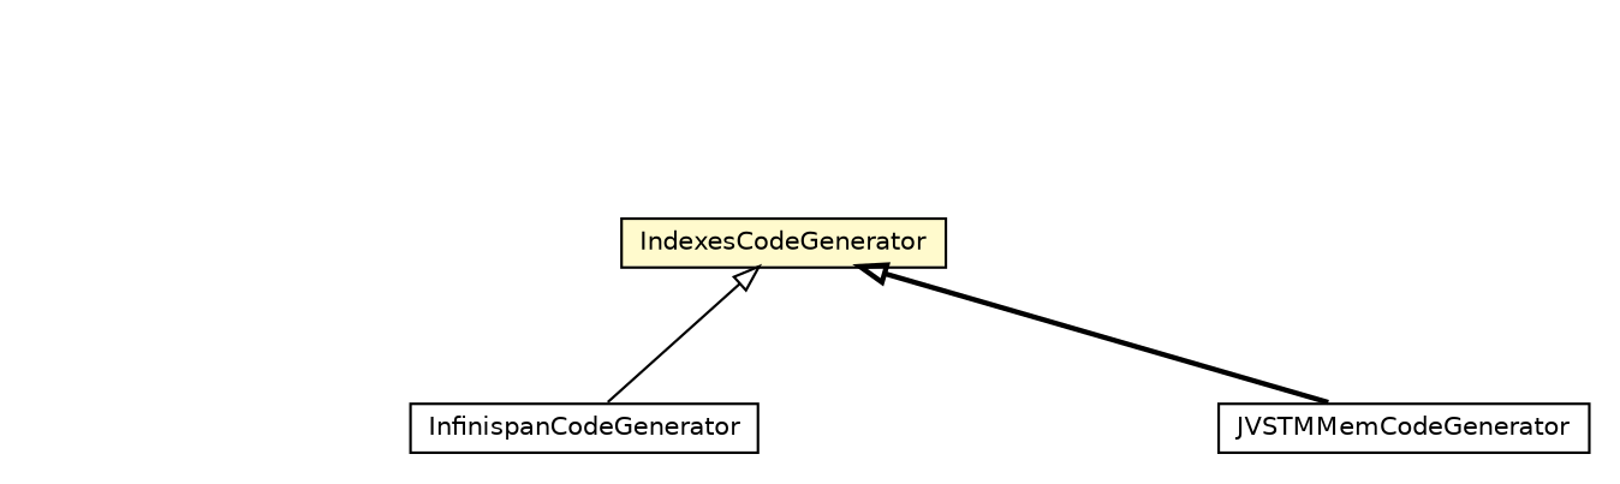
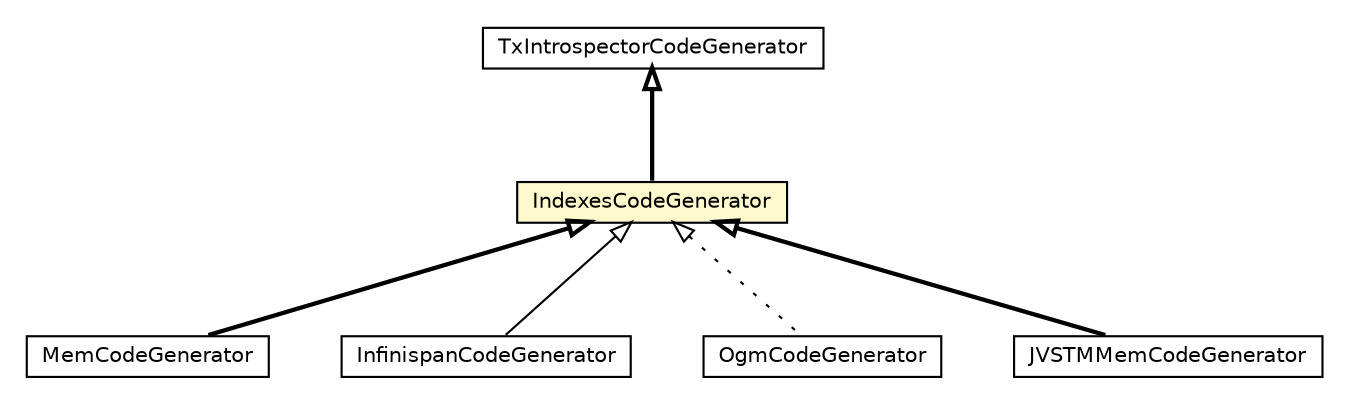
  digraph {
    nodesep=0.25
    ranksep=0.5
    node [fontcolor=black fontname=Helvetica fontsize=10.0 shape=plaintext]
    edge [arrowtail=empty dir=back fontname=Helvetica fontsize=10 headport=p labelfontname=Helvetica labelfontsize=10 style=bold tailport=p]
    n1 [label=<<table title="pt.ist.fenixframework.dml.IndexesCodeGenerator" border="0" cellborder="1" cellspacing="0" cellpadding="2" port="p" bgcolor="lemonChiffon" href="./IndexesCodeGenerator.html"> 		<tr><td><table border="0" cellspacing="0" cellpadding="1"> <tr><td align="center" balign="center"> IndexesCodeGenerator </td></tr> 		</table></td></tr> 		</table>>]
+   n2 [label=<<table title="pt.ist.fenixframework.backend.mem.MemCodeGenerator" border="0" cellborder="1" cellspacing="0" cellpadding="2" port="p" href="../backend/mem/MemCodeGenerator.html"> 		<tr><td><table border="0" cellspacing="0" cellpadding="1"> <tr><td align="center" balign="center"> MemCodeGenerator </td></tr> 		</table></td></tr> 		</table>>]
    n3 [label=<<table title="pt.ist.fenixframework.backend.infinispan.InfinispanCodeGenerator" border="0" cellborder="1" cellspacing="0" cellpadding="2" port="p" href="../backend/infinispan/InfinispanCodeGenerator.html"> 		<tr><td><table border="0" cellspacing="0" cellpadding="1"> <tr><td align="center" balign="center"> InfinispanCodeGenerator </td></tr> 		</table></td></tr> 		</table>>]
+   n4 [label=<<table title="pt.ist.fenixframework.backend.ogm.OgmCodeGenerator" border="0" cellborder="1" cellspacing="0" cellpadding="2" port="p" href="../backend/ogm/OgmCodeGenerator.html"> 		<tr><td><table border="0" cellspacing="0" cellpadding="1"> <tr><td align="center" balign="center"> OgmCodeGenerator </td></tr> 		</table></td></tr> 		</table>>]
    n5 [label=<<table title="pt.ist.fenixframework.backend.jvstmmem.JVSTMMemCodeGenerator" border="0" cellborder="1" cellspacing="0" cellpadding="2" port="p" href="../backend/jvstmmem/JVSTMMemCodeGenerator.html"> 		<tr><td><table border="0" cellspacing="0" cellpadding="1"> <tr><td align="center" balign="center"> JVSTMMemCodeGenerator </td></tr> 		</table></td></tr> 		</table>>]
+   n6 [label=<<table title="pt.ist.fenixframework.dml.TxIntrospectorCodeGenerator" border="0" cellborder="1" cellspacing="0" cellpadding="2" port="p" href="./TxIntrospectorCodeGenerator.html"> 		<tr><td><table border="0" cellspacing="0" cellpadding="1"> <tr><td align="center" balign="center"> TxIntrospectorCodeGenerator </td></tr> 		</table></td></tr> 		</table>>]
+   n1 -> n2
    n1 -> n3 [style=solid]
+   n1 -> n4 [style=dotted]
    n1 -> n5
+   n6 -> n1
  }
